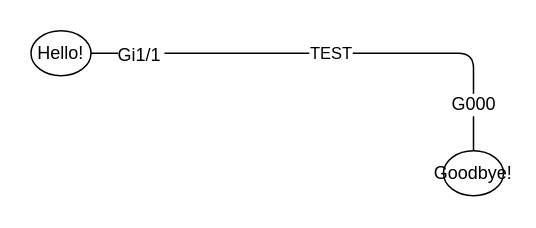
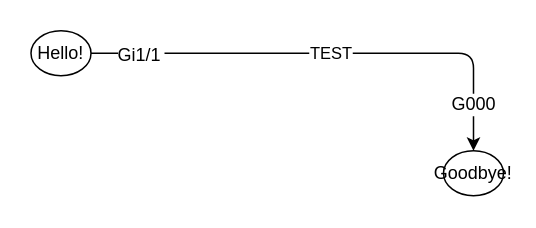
  <mxCell id="0" />
  <mxCell id="1" parent="0" />
  <mxCell id="2" value="Hello!" style="ellipse;whiteSpace=wrap;html=1;aspect=fixed;" parent="1" vertex="1"><mxGeometry x="20" y="20" width="40" height="30" as="geometry" /></mxCell>
  <mxCell id="3" value="Goodbye!" style="ellipse;whiteSpace=wrap;html=1;aspect=fixed;" parent="1" vertex="1"><mxGeometry x="295" y="100" width="40" height="30" as="geometry" /></mxCell>
- <mxCell id="4" value="TEST" style="edgeStyle=orthogonalEdgeStyle;orthogonalLoop=1;jettySize=auto;html=1;endArrow=none;" parent="1" source="2" target="3" edge="1"><mxGeometry relative="1" as="geometry" /></mxCell>
+ <mxCell id="4" value="TEST" style="edgeStyle=orthogonalEdgeStyle;orthogonalLoop=1;jettySize=auto;html=1;" parent="1" source="2" target="3" edge="1"><mxGeometry relative="1" as="geometry" /></mxCell>
  <mxCell id="5" value="Gi1/1" style="labelBackgroundColor=#ffffff;;" parent="4" vertex="1" connectable="0"><mxGeometry x="-0.8" relative="1" as="geometry"><mxPoint as="offset" /></mxGeometry></mxCell>
  <mxCell id="6" value="G000" style="labelBackgroundColor=#ffffff;;" parent="4" vertex="1" connectable="0"><mxGeometry x="0.8" relative="1" as="geometry"><mxPoint as="offset" /></mxGeometry></mxCell>
